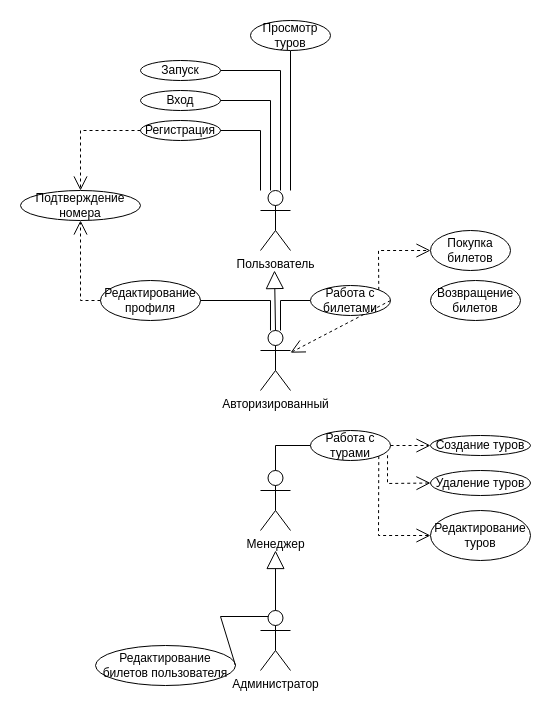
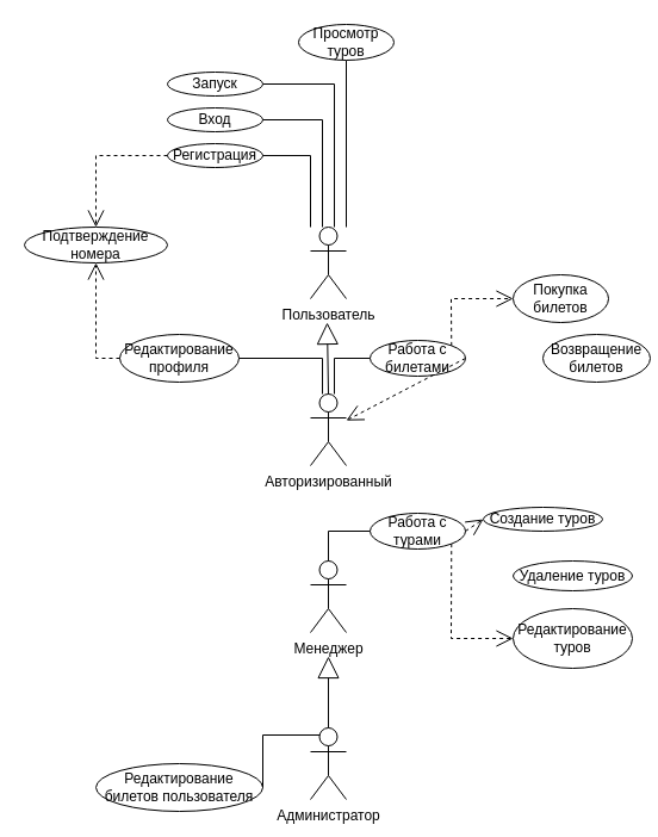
  <mxCell id="0" />
  <mxCell id="1" parent="0" />
  <mxCell id="2" value="Пользователь" style="shape=umlActor;verticalLabelPosition=bottom;verticalAlign=top;html=1;outlineConnect=0;" parent="1" vertex="1"><mxGeometry x="260" y="190" width="30" height="60" as="geometry" /></mxCell>
  <mxCell id="3" value="Вход" style="ellipse;whiteSpace=wrap;html=1;" parent="1" vertex="1"><mxGeometry x="140" y="90" width="80" height="20" as="geometry" /></mxCell>
  <mxCell id="4" value="Регистрация" style="ellipse;whiteSpace=wrap;html=1;" parent="1" vertex="1"><mxGeometry x="140" y="120" width="80" height="20" as="geometry" /></mxCell>
  <mxCell id="5" value="" style="endArrow=open;endSize=12;dashed=1;html=1;rounded=0;exitX=0;exitY=0.5;exitDx=0;exitDy=0;entryX=0.5;entryY=0;entryDx=0;entryDy=0;" parent="1" source="4" target="6" edge="1"><mxGeometry width="160" relative="1" as="geometry"><mxPoint x="90" y="30" as="sourcePoint" /><mxPoint x="70" y="130" as="targetPoint" /><Array as="points"><mxPoint x="80" y="130" /></Array></mxGeometry></mxCell>
  <mxCell id="6" value="Подтверждение номера" style="ellipse;whiteSpace=wrap;html=1;" parent="1" vertex="1"><mxGeometry y="190" width="120" height="30" as="geometry" x="20" /></mxCell>
  <mxCell id="7" value="" style="endArrow=none;html=1;rounded=0;entryX=1;entryY=0.5;entryDx=0;entryDy=0;" parent="1" target="8" edge="1"><mxGeometry width="50" height="50" relative="1" as="geometry"><mxPoint x="280" y="190" as="sourcePoint" /><mxPoint x="280" y="70" as="targetPoint" /><Array as="points"><mxPoint x="280" y="70" /></Array></mxGeometry></mxCell>
  <mxCell id="8" value="Запуск" style="ellipse;whiteSpace=wrap;html=1;" parent="1" vertex="1"><mxGeometry x="140" y="60" width="80" height="20" as="geometry" /></mxCell>
  <mxCell id="9" value="" style="endArrow=none;html=1;rounded=0;entryX=0.5;entryY=1;entryDx=0;entryDy=0;" parent="1" target="12" edge="1"><mxGeometry width="50" height="50" relative="1" as="geometry"><mxPoint x="290" y="190" as="sourcePoint" /><mxPoint x="290" y="70" as="targetPoint" /></mxGeometry></mxCell>
  <mxCell id="10" value="" style="endArrow=none;html=1;rounded=0;entryX=1;entryY=0.5;entryDx=0;entryDy=0;" parent="1" target="4" edge="1"><mxGeometry width="50" height="50" relative="1" as="geometry"><mxPoint x="260" y="190" as="sourcePoint" /><mxPoint x="260" y="70" as="targetPoint" /><Array as="points"><mxPoint x="260" y="130" /></Array></mxGeometry></mxCell>
  <mxCell id="11" value="" style="endArrow=none;html=1;rounded=0;entryX=1;entryY=0.5;entryDx=0;entryDy=0;" parent="1" target="3" edge="1"><mxGeometry width="50" height="50" relative="1" as="geometry"><mxPoint x="270" y="190" as="sourcePoint" /><mxPoint x="270" y="70" as="targetPoint" /><Array as="points"><mxPoint x="270" y="100" /></Array></mxGeometry></mxCell>
  <mxCell id="12" value="Просмотр туров" style="ellipse;whiteSpace=wrap;html=1;" parent="1" vertex="1"><mxGeometry x="250" width="80" height="30" as="geometry" y="20" /></mxCell>
  <mxCell id="13" value="Авторизированный" style="shape=umlActor;verticalLabelPosition=bottom;verticalAlign=top;html=1;outlineConnect=0;" parent="1" vertex="1"><mxGeometry x="260" y="330" width="30" height="60" as="geometry" /></mxCell>
  <mxCell id="14" value="" style="endArrow=block;endSize=16;endFill=0;html=1;rounded=0;exitX=0.5;exitY=0;exitDx=0;exitDy=0;exitPerimeter=0;" parent="1" source="13" edge="1"><mxGeometry width="160" relative="1" as="geometry"><mxPoint x="194" y="290" as="sourcePoint" /><mxPoint x="274" y="270" as="targetPoint" /></mxGeometry></mxCell>
  <mxCell id="15" value="Редактирование профиля" style="ellipse;whiteSpace=wrap;html=1;" parent="1" vertex="1"><mxGeometry x="100" y="280" width="100" height="40" as="geometry" /></mxCell>
  <mxCell id="16" value="" style="endArrow=open;endSize=12;dashed=1;html=1;rounded=0;exitX=0;exitY=0.5;exitDx=0;exitDy=0;entryX=0.5;entryY=1;entryDx=0;entryDy=0;" parent="1" source="15" target="6" edge="1"><mxGeometry width="160" relative="1" as="geometry"><mxPoint x="90" y="180" as="sourcePoint" /><mxPoint x="80" y="310" as="targetPoint" /><Array as="points"><mxPoint x="80" y="300" /></Array></mxGeometry></mxCell>
  <mxCell id="17" value="" style="endArrow=none;html=1;rounded=0;entryX=1;entryY=0.5;entryDx=0;entryDy=0;exitX=0.333;exitY=0;exitDx=0;exitDy=0;exitPerimeter=0;" parent="1" source="13" target="15" edge="1"><mxGeometry width="50" height="50" relative="1" as="geometry"><mxPoint x="270" y="320" as="sourcePoint" /><mxPoint x="250" y="200" as="targetPoint" /><Array as="points"><mxPoint x="270" y="300" /></Array></mxGeometry></mxCell>
  <mxCell id="18" value="" style="endArrow=none;html=1;rounded=0;entryX=0;entryY=0.5;entryDx=0;entryDy=0;" parent="1" target="19" edge="1"><mxGeometry width="50" height="50" relative="1" as="geometry"><mxPoint x="280" y="330" as="sourcePoint" /><mxPoint x="280" y="300" as="targetPoint" /><Array as="points"><mxPoint x="280" y="300" /></Array></mxGeometry></mxCell>
  <mxCell id="19" value="Работа с билетами" style="ellipse;whiteSpace=wrap;html=1;" parent="1" vertex="1"><mxGeometry x="310" y="285" width="80" height="30" as="geometry" /></mxCell>
  <mxCell id="20" value="" style="endArrow=open;endSize=12;dashed=1;html=1;rounded=0;exitX=1;exitY=0;exitDx=0;exitDy=0;entryX=0;entryY=0.5;entryDx=0;entryDy=0;" parent="1" source="19" target="21" edge="1"><mxGeometry width="160" relative="1" as="geometry"><mxPoint x="430" y="310" as="sourcePoint" /><mxPoint x="360" y="210" as="targetPoint" /><Array as="points"><mxPoint x="378" y="250" /></Array></mxGeometry></mxCell>
  <mxCell id="21" value="Покупка билетов" style="ellipse;whiteSpace=wrap;html=1;" parent="1" vertex="1"><mxGeometry x="430" y="230" width="80" height="40" as="geometry" /></mxCell>
- <mxCell id="22" value="Возвращение билетов" style="ellipse;whiteSpace=wrap;html=1;" parent="1" vertex="1"><mxGeometry x="430" y="280" width="90" height="40" as="geometry" /></mxCell>
+ <mxCell id="22" value="Возвращение билетов" style="ellipse;whiteSpace=wrap;html=1;" parent="1" vertex="1"><mxGeometry x="455" y="280" width="90" height="40" as="geometry" /></mxCell>
  <mxCell id="23" value="" style="endArrow=open;endSize=12;dashed=1;html=1;rounded=0;exitX=1;exitY=0.5;exitDx=0;exitDy=0;" parent="1" source="19" target="13" edge="1"><mxGeometry width="160" relative="1" as="geometry"><mxPoint x="370" y="280" as="sourcePoint" /><mxPoint x="390" y="120" as="targetPoint" /></mxGeometry></mxCell>
  <mxCell id="24" value="Менеджер" style="shape=umlActor;verticalLabelPosition=bottom;verticalAlign=top;html=1;outlineConnect=0;" parent="1" vertex="1"><mxGeometry x="260" y="470" width="30" height="60" as="geometry" /></mxCell>
  <mxCell id="25" value="" style="endArrow=none;html=1;rounded=0;exitX=0.5;exitY=0;exitDx=0;exitDy=0;exitPerimeter=0;entryX=0;entryY=0.5;entryDx=0;entryDy=0;" parent="1" source="24" target="26" edge="1"><mxGeometry width="50" height="50" relative="1" as="geometry"><mxPoint x="290" y="340" as="sourcePoint" /><mxPoint x="350" y="440" as="targetPoint" /><Array as="points"><mxPoint x="275" y="445" /></Array></mxGeometry></mxCell>
  <mxCell id="26" value="Работа с турами" style="ellipse;whiteSpace=wrap;html=1;" parent="1" vertex="1"><mxGeometry x="310" y="430" width="80" height="30" as="geometry" /></mxCell>
  <mxCell id="27" value="" style="endArrow=open;endSize=12;dashed=1;html=1;rounded=0;entryX=0;entryY=0.5;entryDx=0;entryDy=0;exitX=1;exitY=0.5;exitDx=0;exitDy=0;" parent="1" source="26" target="29" edge="1"><mxGeometry width="160" relative="1" as="geometry"><mxPoint x="390" y="444.63" as="sourcePoint" /><mxPoint x="430" y="444.63" as="targetPoint" /></mxGeometry></mxCell>
  <mxCell id="28" value="Редактирование туров" style="ellipse;whiteSpace=wrap;html=1;" parent="1" vertex="1"><mxGeometry x="430" y="510" width="100" height="50" as="geometry" /></mxCell>
- <mxCell id="29" value="Создание туров" style="ellipse;whiteSpace=wrap;html=1;" parent="1" vertex="1"><mxGeometry x="430" y="435" width="100" height="20" as="geometry" /></mxCell>
+ <mxCell id="29" value="Создание туров" style="ellipse;whiteSpace=wrap;html=1;" parent="1" vertex="1"><mxGeometry x="405" y="425" width="100" height="20" as="geometry" /></mxCell>
  <mxCell id="30" value="" style="endArrow=open;endSize=12;dashed=1;html=1;rounded=0;entryX=0;entryY=0.5;entryDx=0;entryDy=0;exitX=1;exitY=1;exitDx=0;exitDy=0;" parent="1" source="26" target="28" edge="1"><mxGeometry width="160" relative="1" as="geometry"><mxPoint x="390" y="450" as="sourcePoint" /><mxPoint x="430" y="450" as="targetPoint" /><Array as="points"><mxPoint x="378" y="535" /></Array></mxGeometry></mxCell>
  <mxCell id="31" value="Удаление туров" style="ellipse;whiteSpace=wrap;html=1;" parent="1" vertex="1"><mxGeometry x="430" y="470" width="100" height="25" as="geometry" /></mxCell>
- <mxCell id="32" value="" style="endArrow=open;endSize=12;dashed=1;html=1;rounded=0;entryX=0;entryY=0.5;entryDx=0;entryDy=0;exitX=0.963;exitY=0.825;exitDx=0;exitDy=0;exitPerimeter=0;" parent="1" source="26" target="31" edge="1"><mxGeometry width="160" relative="1" as="geometry"><mxPoint x="388.459" y="465.541" as="sourcePoint" /><mxPoint x="440" y="575" as="targetPoint" /><Array as="points"><mxPoint x="387" y="483" /></Array></mxGeometry></mxCell>
  <mxCell id="33" value="Администратор" style="shape=umlActor;verticalLabelPosition=bottom;verticalAlign=top;html=1;outlineConnect=0;" parent="1" vertex="1"><mxGeometry x="260" y="610" width="30" height="60" as="geometry" /></mxCell>
  <mxCell id="34" value="" style="endArrow=block;endSize=16;endFill=0;html=1;rounded=0;exitX=0.5;exitY=0;exitDx=0;exitDy=0;exitPerimeter=0;" parent="1" source="33" edge="1"><mxGeometry width="160" relative="1" as="geometry"><mxPoint x="274" y="580" as="sourcePoint" /><mxPoint x="275" y="550" as="targetPoint" /></mxGeometry></mxCell>
- <mxCell id="35" value="Редактирование билетов пользователя" style="ellipse;whiteSpace=wrap;html=1;" parent="1" vertex="1"><mxGeometry x="95" y="645" width="140" height="40" as="geometry" /></mxCell>
+ <mxCell id="35" value="Редактирование билетов пользователя" style="ellipse;whiteSpace=wrap;html=1;" parent="1" vertex="1"><mxGeometry x="80" y="640" width="140" height="40" as="geometry" /></mxCell>
  <mxCell id="36" value="" style="endArrow=none;html=1;rounded=0;exitX=0.25;exitY=0.1;exitDx=0;exitDy=0;exitPerimeter=0;entryX=1;entryY=0.5;entryDx=0;entryDy=0;" parent="1" source="33" target="35" edge="1"><mxGeometry width="50" height="50" relative="1" as="geometry"><mxPoint x="260" y="660.18" as="sourcePoint" /><mxPoint x="311.72" y="505" as="targetPoint" /><Array as="points"><mxPoint x="220" y="616" /></Array></mxGeometry></mxCell>
